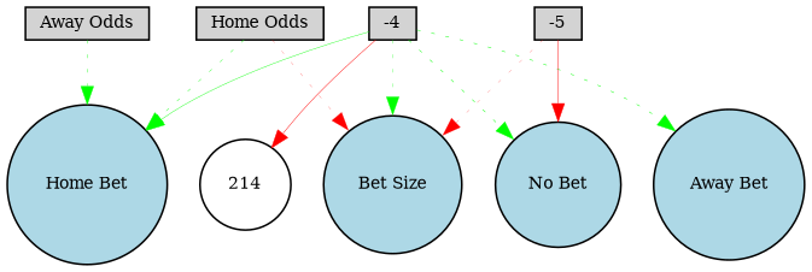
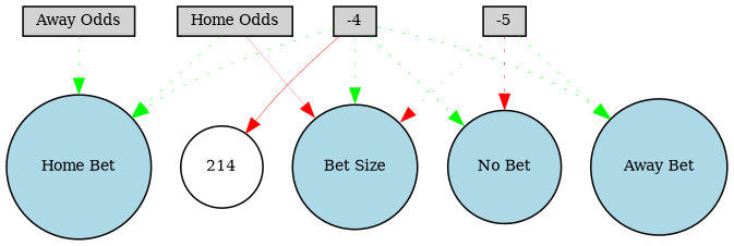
  digraph {
    node [fillcolor=lightgray fontsize=9 shape=circle style=filled]
    edge [color=green penwidth=0.30000000000000004 style=dotted]
    "Home Odds" [height=0.2 shape=box width=0.2]
    "Home Bet" [fillcolor=lightblue height=0.2 width=0.2]
    "Bet Size" [fillcolor=lightblue height=0.2 width=0.2]
    "Away Bet" [fillcolor=lightblue height=0.2 width=0.2]
    "Away Odds" [height=0.2 shape=box width=0.2]
    214 [fillcolor=white height=0.2 width=0.2]
    -4 [height=0.2 shape=box width=0.2]
    "No Bet" [fillcolor=lightblue height=0.2 width=0.2]
    -5 [height=0.2 shape=box width=0.2]
    "Home Odds" -> "Home Bet" [penwidth=0.23758272572908612]
-   "Home Odds" -> "Bet Size" [color=red penwidth=0.13012036288710616]
+   "Home Odds" -> "Bet Size" [color=red penwidth=0.13012036288710616 style=solid]
    "Away Odds" -> "Home Bet" [penwidth=0.2386804635470929]
-   -4 -> "Home Bet" [penwidth=0.252294390503507 style=solid]
+   -4 -> "Home Bet" [penwidth=0.252294390503507]
    -4 -> "Bet Size" [penwidth=0.182502537868509]
    -4 -> "Away Bet"
    -4 -> 214 [color=red penwidth=0.28856686739757853 style=solid]
    -4 -> "No Bet"
    -5 -> "Bet Size" [color=red penwidth=0.11352963307802849]
-   -5 -> "No Bet" [color=red penwidth=0.29068866539508886 style=solid]
+   -5 -> "Away Bet" [penwidth=0.24604209630192894]
+   -5 -> "No Bet" [color=red penwidth=0.29068866539508886]
  }
